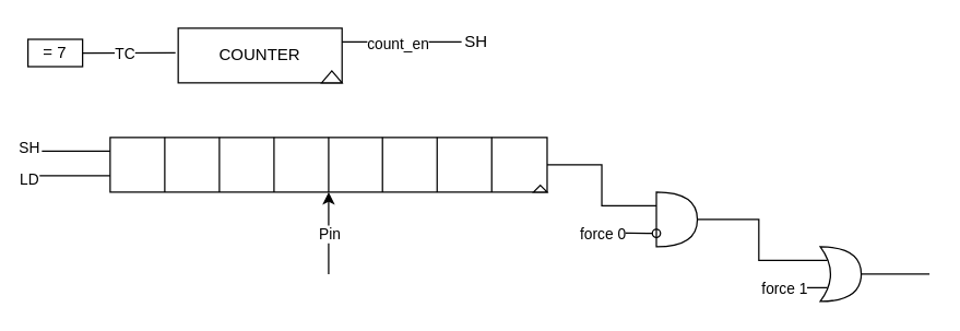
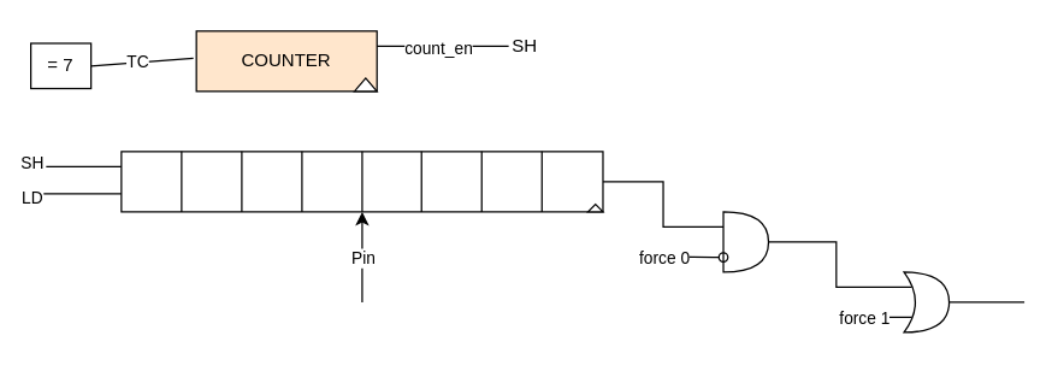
  <mxCell id="0" />
  <mxCell id="1" parent="0" />
  <mxCell id="2" style="edgeStyle=orthogonalEdgeStyle;rounded=0;orthogonalLoop=1;jettySize=auto;html=1;entryX=0;entryY=0.25;entryDx=0;entryDy=0;entryPerimeter=0;endArrow=none;endFill=0;" edge="1" parent="1" source="3" target="16"><mxGeometry relative="1" as="geometry" /></mxCell>
  <mxCell id="3" value="" style="rounded=0;whiteSpace=wrap;html=1;" vertex="1" parent="1"><mxGeometry x="80.17" y="100" width="320" height="40" as="geometry" /></mxCell>
  <mxCell id="4" value="" style="endArrow=none;html=1;" edge="1" parent="1"><mxGeometry width="50" height="50" relative="1" as="geometry"><mxPoint x="120.17" y="140" as="sourcePoint" /><mxPoint x="120.17" y="100" as="targetPoint" /></mxGeometry></mxCell>
  <mxCell id="5" value="" style="endArrow=none;html=1;" edge="1" parent="1"><mxGeometry width="50" height="50" relative="1" as="geometry"><mxPoint x="160.17" y="140" as="sourcePoint" /><mxPoint x="160.17" y="100" as="targetPoint" /></mxGeometry></mxCell>
  <mxCell id="6" value="" style="endArrow=none;html=1;" edge="1" parent="1"><mxGeometry width="50" height="50" relative="1" as="geometry"><mxPoint x="200.17" y="140" as="sourcePoint" /><mxPoint x="200.17" y="100" as="targetPoint" /></mxGeometry></mxCell>
  <mxCell id="7" value="" style="endArrow=none;html=1;" edge="1" parent="1"><mxGeometry width="50" height="50" relative="1" as="geometry"><mxPoint x="240.17" y="140" as="sourcePoint" /><mxPoint x="240.17" y="100" as="targetPoint" /></mxGeometry></mxCell>
  <mxCell id="8" value="" style="endArrow=none;html=1;" edge="1" parent="1"><mxGeometry width="50" height="50" relative="1" as="geometry"><mxPoint x="279.6" y="140" as="sourcePoint" /><mxPoint x="279.6" y="100" as="targetPoint" /></mxGeometry></mxCell>
  <mxCell id="9" value="" style="endArrow=none;html=1;" edge="1" parent="1"><mxGeometry width="50" height="50" relative="1" as="geometry"><mxPoint x="319.6" y="140" as="sourcePoint" /><mxPoint x="319.6" y="100" as="targetPoint" /></mxGeometry></mxCell>
  <mxCell id="10" value="" style="endArrow=none;html=1;" edge="1" parent="1"><mxGeometry width="50" height="50" relative="1" as="geometry"><mxPoint x="359.6" y="140" as="sourcePoint" /><mxPoint x="359.6" y="100" as="targetPoint" /></mxGeometry></mxCell>
  <mxCell id="11" value="" style="triangle;whiteSpace=wrap;html=1;rotation=-90;" vertex="1" parent="1"><mxGeometry x="392.67" y="132.5" width="5" height="10" as="geometry" /></mxCell>
  <mxCell id="12" value="" style="endArrow=classic;html=1;" edge="1" parent="1"><mxGeometry width="50" height="50" relative="1" as="geometry"><mxPoint x="240.17" y="200" as="sourcePoint" /><mxPoint x="240.17" y="140" as="targetPoint" /></mxGeometry></mxCell>
  <mxCell id="13" value="Pin" style="edgeLabel;html=1;align=center;verticalAlign=middle;resizable=0;points=[];" vertex="1" connectable="0" parent="12"><mxGeometry x="-0.257" y="1" relative="1" as="geometry"><mxPoint x="1" y="-7.62" as="offset" /></mxGeometry></mxCell>
  <mxCell id="14" value="" style="shape=xor;whiteSpace=wrap;html=1;" vertex="1" parent="1"><mxGeometry x="600.17" y="180" width="30" height="40" as="geometry" /></mxCell>
  <mxCell id="15" style="edgeStyle=orthogonalEdgeStyle;rounded=0;orthogonalLoop=1;jettySize=auto;html=1;entryX=0.175;entryY=0.25;entryDx=0;entryDy=0;entryPerimeter=0;endArrow=none;endFill=0;" edge="1" parent="1" source="16" target="14"><mxGeometry relative="1" as="geometry" /></mxCell>
  <mxCell id="16" value="" style="shape=or;whiteSpace=wrap;html=1;" vertex="1" parent="1"><mxGeometry x="480.17" y="140" width="30" height="40" as="geometry" /></mxCell>
  <mxCell id="17" value="" style="endArrow=oval;html=1;endFill=0;" edge="1" parent="1"><mxGeometry width="50" height="50" relative="1" as="geometry"><mxPoint x="444.17" y="169.86" as="sourcePoint" /><mxPoint x="480.17" y="170.15" as="targetPoint" /><Array as="points"><mxPoint x="470.17" y="170.15" /></Array></mxGeometry></mxCell>
  <mxCell id="18" value="force 0" style="edgeLabel;html=1;align=center;verticalAlign=middle;resizable=0;points=[];" vertex="1" connectable="0" parent="17"><mxGeometry x="-0.024" y="1" relative="1" as="geometry"><mxPoint x="-21.63" y="0.94" as="offset" /></mxGeometry></mxCell>
  <mxCell id="19" value="" style="endArrow=none;html=1;entryX=0.175;entryY=0.75;entryDx=0;entryDy=0;entryPerimeter=0;endFill=0;" edge="1" parent="1" target="14"><mxGeometry width="50" height="50" relative="1" as="geometry"><mxPoint x="560.17" y="210" as="sourcePoint" /><mxPoint x="600.17" y="210" as="targetPoint" /></mxGeometry></mxCell>
  <mxCell id="20" value="force 1" style="edgeLabel;html=1;align=center;verticalAlign=middle;resizable=0;points=[];" vertex="1" connectable="0" parent="19"><mxGeometry x="-0.447" relative="1" as="geometry"><mxPoint as="offset" /></mxGeometry></mxCell>
  <mxCell id="21" value="" style="endArrow=none;html=1;endFill=0;" edge="1" parent="1"><mxGeometry width="50" height="50" relative="1" as="geometry"><mxPoint x="630.17" y="200" as="sourcePoint" /><mxPoint x="680.17" y="200" as="targetPoint" /></mxGeometry></mxCell>
- <mxCell id="22" value="COUNTER" style="rounded=0;whiteSpace=wrap;html=1;" vertex="1" parent="1"><mxGeometry x="130" y="20" width="120" height="40" as="geometry" /></mxCell>
+ <mxCell id="22" value="COUNTER" style="rounded=0;whiteSpace=wrap;html=1;fillColor=#ffe6cc;" vertex="1" parent="1"><mxGeometry x="130" y="20" width="120" height="40" as="geometry" /></mxCell>
  <mxCell id="23" style="edgeStyle=orthogonalEdgeStyle;rounded=0;orthogonalLoop=1;jettySize=auto;html=1;exitX=1;exitY=0.25;exitDx=0;exitDy=0;endArrow=none;endFill=0;" edge="1" parent="1" source="22"><mxGeometry relative="1" as="geometry"><mxPoint x="337.5" y="30" as="targetPoint" /><mxPoint x="217.5" y="20" as="sourcePoint" /><Array as="points"><mxPoint x="307.5" y="30" /></Array></mxGeometry></mxCell>
  <mxCell id="24" value="count_en" style="edgeLabel;html=1;align=center;verticalAlign=middle;resizable=0;points=[];" vertex="1" connectable="0" parent="23"><mxGeometry x="-0.296" y="-1" relative="1" as="geometry"><mxPoint x="9.05" as="offset" /></mxGeometry></mxCell>
  <mxCell id="25" value="SH" style="text;html=1;align=center;verticalAlign=middle;resizable=0;points=[];autosize=1;" vertex="1" parent="1"><mxGeometry x="332.5" y="20" width="30" height="20" as="geometry" /></mxCell>
  <mxCell id="26" value="" style="endArrow=none;html=1;entryX=0;entryY=0.25;entryDx=0;entryDy=0;" edge="1" parent="1" target="3"><mxGeometry width="50" height="50" relative="1" as="geometry"><mxPoint x="30.17" y="110" as="sourcePoint" /><mxPoint x="140.17" y="170" as="targetPoint" /></mxGeometry></mxCell>
  <mxCell id="27" value="SH" style="edgeLabel;html=1;align=center;verticalAlign=middle;resizable=0;points=[];" vertex="1" connectable="0" parent="26"><mxGeometry x="0.163" y="3" relative="1" as="geometry"><mxPoint x="-39.14" as="offset" /></mxGeometry></mxCell>
  <mxCell id="28" value="" style="endArrow=none;html=1;" edge="1" parent="1"><mxGeometry width="50" height="50" relative="1" as="geometry"><mxPoint x="20.17" y="128" as="sourcePoint" /><mxPoint x="80.17" y="128" as="targetPoint" /><Array as="points" /></mxGeometry></mxCell>
  <mxCell id="29" value="LD" style="edgeLabel;html=1;align=center;verticalAlign=middle;resizable=0;points=[];" vertex="1" connectable="0" parent="28"><mxGeometry x="-0.462" y="-2" relative="1" as="geometry"><mxPoint x="-16" as="offset" /></mxGeometry></mxCell>
  <mxCell id="30" value="" style="endArrow=none;html=1;exitX=1;exitY=0.5;exitDx=0;exitDy=0;" edge="1" parent="1" source="32"><mxGeometry width="50" height="50" relative="1" as="geometry"><mxPoint x="87.5" y="30" as="sourcePoint" /><mxPoint x="128" y="38" as="targetPoint" /><Array as="points" /></mxGeometry></mxCell>
  <mxCell id="31" value="TC" style="edgeLabel;html=1;align=center;verticalAlign=middle;resizable=0;points=[];" vertex="1" connectable="0" parent="30"><mxGeometry x="0.253" y="2" relative="1" as="geometry"><mxPoint x="-12.28" y="2.18" as="offset" /></mxGeometry></mxCell>
- <mxCell id="32" value="= 7" style="rounded=0;whiteSpace=wrap;html=1;" vertex="1" parent="1"><mxGeometry x="20" y="28.13" width="40" height="20" as="geometry" /></mxCell>
+ <mxCell id="32" value="= 7" style="rounded=0;whiteSpace=wrap;html=1;" vertex="1" parent="1"><mxGeometry x="20" y="28.13" width="40" height="30" as="geometry" /></mxCell>
  <mxCell id="33" value="" style="triangle;whiteSpace=wrap;html=1;rotation=-90;" vertex="1" parent="1"><mxGeometry x="238.13" y="48.13" width="8.75" height="15" as="geometry" /></mxCell>
